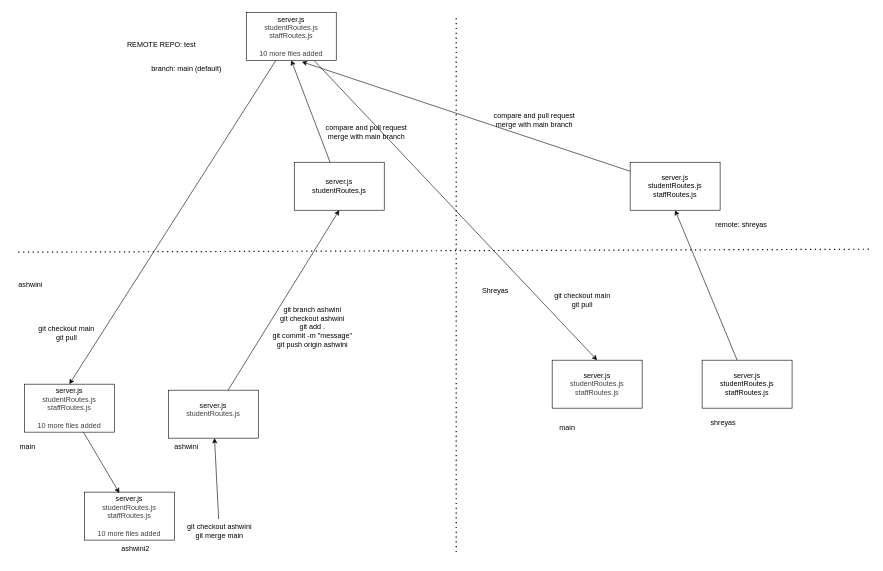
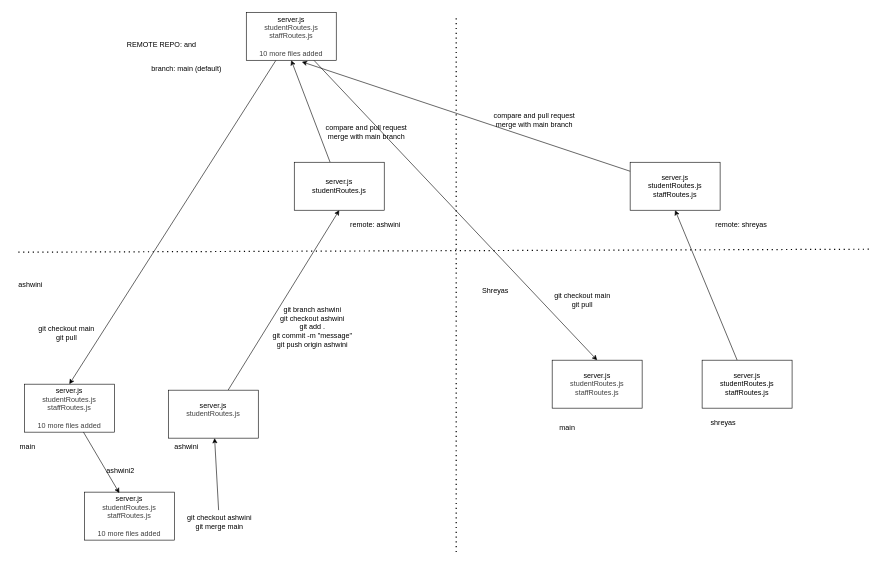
  <mxCell id="0" />
  <mxCell id="1" parent="0" />
  <mxCell id="2" style="edgeStyle=none;html=1;entryX=0.5;entryY=0;entryDx=0;entryDy=0;" edge="1" parent="1" source="4" target="9"><mxGeometry relative="1" as="geometry" /></mxCell>
  <mxCell id="3" style="edgeStyle=none;html=1;entryX=0.5;entryY=0;entryDx=0;entryDy=0;" edge="1" parent="1" source="4" target="21"><mxGeometry relative="1" as="geometry"><mxPoint x="960" y="550" as="targetPoint" /></mxGeometry></mxCell>
  <mxCell id="4" value="&lt;span style=&quot;scrollbar-color: rgb(226, 226, 226) rgb(251, 251, 251); color: rgb(0, 0, 0);&quot;&gt;server.js&lt;/span&gt;&lt;div style=&quot;scrollbar-color: rgb(226, 226, 226) rgb(251, 251, 251); color: rgb(63, 63, 63);&quot;&gt;studentRoutes.js&lt;/div&gt;&lt;div style=&quot;scrollbar-color: rgb(226, 226, 226) rgb(251, 251, 251); color: rgb(63, 63, 63);&quot;&gt;staffRoutes.js&lt;/div&gt;&lt;div style=&quot;scrollbar-color: rgb(226, 226, 226) rgb(251, 251, 251); color: rgb(63, 63, 63);&quot;&gt;&lt;br style=&quot;color: rgb(63, 63, 63); scrollbar-color: rgb(226, 226, 226) rgb(251, 251, 251);&quot;&gt;&lt;/div&gt;&lt;div style=&quot;scrollbar-color: rgb(226, 226, 226) rgb(251, 251, 251); color: rgb(63, 63, 63);&quot;&gt;10 more files added&lt;/div&gt;" style="rounded=0;whiteSpace=wrap;html=1;" parent="1" vertex="1"><mxGeometry x="410" y="20" width="150" height="80" as="geometry" /></mxCell>
- <mxCell id="5" value="REMOTE REPO: test&amp;nbsp;" style="text;html=1;align=center;verticalAlign=middle;resizable=0;points=[];autosize=1;strokeColor=none;fillColor=none;" parent="1" vertex="1"><mxGeometry x="200" y="60" width="140" height="30" as="geometry" /></mxCell>
+ <mxCell id="5" value="REMOTE REPO: and&amp;nbsp;" style="text;html=1;align=center;verticalAlign=middle;resizable=0;points=[];autosize=1;strokeColor=none;fillColor=none;" parent="1" vertex="1"><mxGeometry x="200" y="60" width="140" height="30" as="geometry" /></mxCell>
  <mxCell id="6" value="" style="endArrow=none;dashed=1;html=1;dashPattern=1 3;strokeWidth=2;" parent="1" edge="1"><mxGeometry width="50" height="50" relative="1" as="geometry"><mxPoint x="30" y="420" as="sourcePoint" /><mxPoint x="1450" y="415" as="targetPoint" /></mxGeometry></mxCell>
  <mxCell id="7" value="branch: main (default)" style="text;html=1;align=center;verticalAlign=middle;resizable=0;points=[];autosize=1;strokeColor=none;fillColor=none;" parent="1" vertex="1"><mxGeometry x="240" width="140" height="30" as="geometry" y="100" /></mxCell>
  <mxCell id="8" value="" style="endArrow=none;dashed=1;html=1;dashPattern=1 3;strokeWidth=2;" parent="1" edge="1"><mxGeometry width="50" height="50" relative="1" as="geometry"><mxPoint x="760" y="30" as="sourcePoint" /><mxPoint x="760" y="921.6" as="targetPoint" /></mxGeometry></mxCell>
  <mxCell id="9" value="&lt;span style=&quot;scrollbar-color: rgb(226, 226, 226) rgb(251, 251, 251); color: rgb(0, 0, 0);&quot;&gt;server.js&lt;/span&gt;&lt;div style=&quot;scrollbar-color: rgb(226, 226, 226) rgb(251, 251, 251); color: rgb(63, 63, 63);&quot;&gt;studentRoutes.js&lt;/div&gt;&lt;div style=&quot;scrollbar-color: rgb(226, 226, 226) rgb(251, 251, 251); color: rgb(63, 63, 63);&quot;&gt;staffRoutes.js&lt;/div&gt;&lt;div style=&quot;scrollbar-color: rgb(226, 226, 226) rgb(251, 251, 251); color: rgb(63, 63, 63);&quot;&gt;&lt;br&gt;&lt;/div&gt;&lt;div style=&quot;scrollbar-color: rgb(226, 226, 226) rgb(251, 251, 251); color: rgb(63, 63, 63);&quot;&gt;10 more files added&lt;/div&gt;" style="rounded=0;whiteSpace=wrap;html=1;" vertex="1" parent="1"><mxGeometry x="40" y="640" width="150" height="80" as="geometry" /></mxCell>
  <mxCell id="10" style="edgeStyle=none;html=1;entryX=0.5;entryY=1;entryDx=0;entryDy=0;" edge="1" parent="1" source="11" target="15"><mxGeometry relative="1" as="geometry" /></mxCell>
  <mxCell id="11" value="&lt;span style=&quot;scrollbar-color: rgb(226, 226, 226) rgb(251, 251, 251); color: rgb(0, 0, 0);&quot;&gt;server.js&lt;/span&gt;&lt;div style=&quot;scrollbar-color: rgb(226, 226, 226) rgb(251, 251, 251); color: rgb(63, 63, 63);&quot;&gt;studentRoutes.js&lt;/div&gt;&lt;div style=&quot;scrollbar-color: rgb(226, 226, 226) rgb(251, 251, 251); color: rgb(63, 63, 63);&quot;&gt;&lt;br&gt;&lt;/div&gt;" style="rounded=0;whiteSpace=wrap;html=1;" vertex="1" parent="1"><mxGeometry x="280" y="650" width="150" height="80" as="geometry" /></mxCell>
  <mxCell id="12" value="main" style="text;html=1;align=center;verticalAlign=middle;resizable=0;points=[];autosize=1;strokeColor=none;fillColor=none;" vertex="1" parent="1"><mxGeometry x="20" y="730" width="50" height="30" as="geometry" /></mxCell>
  <mxCell id="13" value="ashwini" style="text;html=1;align=center;verticalAlign=middle;resizable=0;points=[];autosize=1;strokeColor=none;fillColor=none;" vertex="1" parent="1"><mxGeometry x="280" y="730" width="60" height="30" as="geometry" /></mxCell>
  <mxCell id="14" style="edgeStyle=none;html=1;entryX=0.5;entryY=1;entryDx=0;entryDy=0;" edge="1" parent="1" source="15" target="4"><mxGeometry relative="1" as="geometry" /></mxCell>
  <mxCell id="15" value="server.js&lt;div&gt;studentRoutes.js&lt;/div&gt;" style="rounded=0;whiteSpace=wrap;html=1;" vertex="1" parent="1"><mxGeometry x="490" y="270" width="150" height="80" as="geometry" /></mxCell>
+ <mxCell id="16" value="remote: ashwini" style="text;html=1;align=center;verticalAlign=middle;resizable=0;points=[];autosize=1;strokeColor=none;fillColor=none;" vertex="1" parent="1"><mxGeometry x="570" y="360" width="110" height="30" as="geometry" /></mxCell>
  <mxCell id="17" value="git branch ashwini&lt;div&gt;git checkout ashwini&lt;/div&gt;&lt;div&gt;git add .&lt;/div&gt;&lt;div&gt;git commit -m &quot;message&quot;&lt;/div&gt;&lt;div&gt;git push origin ashwini&lt;/div&gt;" style="text;html=1;align=center;verticalAlign=middle;resizable=0;points=[];autosize=1;strokeColor=none;fillColor=none;" vertex="1" parent="1"><mxGeometry x="440" y="500" width="160" height="90" as="geometry" /></mxCell>
  <mxCell id="18" value="compare and pull request&lt;div&gt;merge with main branch&lt;/div&gt;" style="text;html=1;align=center;verticalAlign=middle;resizable=0;points=[];autosize=1;strokeColor=none;fillColor=none;" vertex="1" parent="1"><mxGeometry x="530" y="200" width="160" height="40" as="geometry" /></mxCell>
  <mxCell id="19" value="ashwini" style="text;html=1;align=center;verticalAlign=middle;resizable=0;points=[];autosize=1;strokeColor=none;fillColor=none;" vertex="1" parent="1"><mxGeometry x="20" y="460" width="60" height="30" as="geometry" /></mxCell>
  <mxCell id="20" value="git checkout main&lt;div&gt;git pull&lt;/div&gt;" style="text;html=1;align=center;verticalAlign=middle;resizable=0;points=[];autosize=1;strokeColor=none;fillColor=none;" vertex="1" parent="1"><mxGeometry x="50" y="535" width="120" height="40" as="geometry" /></mxCell>
  <mxCell id="21" value="&lt;span style=&quot;scrollbar-color: rgb(226, 226, 226) rgb(251, 251, 251); color: rgb(0, 0, 0);&quot;&gt;server.js&lt;/span&gt;&lt;div style=&quot;scrollbar-color: rgb(226, 226, 226) rgb(251, 251, 251); color: rgb(63, 63, 63);&quot;&gt;studentRoutes.js&lt;/div&gt;&lt;div style=&quot;scrollbar-color: rgb(226, 226, 226) rgb(251, 251, 251); color: rgb(63, 63, 63);&quot;&gt;staffRoutes.js&lt;/div&gt;" style="rounded=0;whiteSpace=wrap;html=1;" vertex="1" parent="1"><mxGeometry x="920" y="600" width="150" height="80" as="geometry" /></mxCell>
  <mxCell id="22" value="Shreyas" style="text;html=1;align=center;verticalAlign=middle;resizable=0;points=[];autosize=1;strokeColor=none;fillColor=none;" vertex="1" parent="1"><mxGeometry x="790" y="470" width="70" height="30" as="geometry" /></mxCell>
  <mxCell id="23" value="main" style="text;html=1;align=center;verticalAlign=middle;resizable=0;points=[];autosize=1;strokeColor=none;fillColor=none;" vertex="1" parent="1"><mxGeometry x="920" y="698" width="50" height="30" as="geometry" /></mxCell>
  <mxCell id="24" style="edgeStyle=none;html=1;entryX=0.5;entryY=1;entryDx=0;entryDy=0;" edge="1" parent="1" source="25" target="27"><mxGeometry relative="1" as="geometry"><mxPoint x="1130" y="370" as="targetPoint" /></mxGeometry></mxCell>
  <mxCell id="25" value="server.js&lt;div&gt;studentRoutes.js&lt;/div&gt;&lt;div&gt;staffRoutes.js&lt;/div&gt;" style="rounded=0;whiteSpace=wrap;html=1;" vertex="1" parent="1"><mxGeometry x="1170" y="600" width="150" height="80" as="geometry" /></mxCell>
  <mxCell id="26" value="shreyas" style="text;html=1;align=center;verticalAlign=middle;resizable=0;points=[];autosize=1;strokeColor=none;fillColor=none;" vertex="1" parent="1"><mxGeometry x="1170" y="690" width="70" height="30" as="geometry" /></mxCell>
  <mxCell id="27" value="server.js&lt;div&gt;studentRoutes.js&lt;/div&gt;&lt;div&gt;staffRoutes.js&lt;/div&gt;" style="rounded=0;whiteSpace=wrap;html=1;" vertex="1" parent="1"><mxGeometry x="1050" y="270" width="150" height="80" as="geometry" /></mxCell>
  <mxCell id="28" value="remote: shreyas" style="text;html=1;align=center;verticalAlign=middle;resizable=0;points=[];autosize=1;strokeColor=none;fillColor=none;" vertex="1" parent="1"><mxGeometry x="1180" y="360" width="110" height="30" as="geometry" /></mxCell>
  <mxCell id="29" style="edgeStyle=none;html=1;entryX=0.618;entryY=1.032;entryDx=0;entryDy=0;entryPerimeter=0;" edge="1" parent="1" source="27" target="4"><mxGeometry relative="1" as="geometry" /></mxCell>
  <mxCell id="30" value="compare and pull request&lt;div&gt;merge with main branch&lt;/div&gt;" style="text;html=1;align=center;verticalAlign=middle;resizable=0;points=[];autosize=1;strokeColor=none;fillColor=none;" vertex="1" parent="1"><mxGeometry x="810" y="180" width="160" height="40" as="geometry" /></mxCell>
  <mxCell id="31" value="git checkout main&lt;div&gt;git pull&lt;/div&gt;" style="text;html=1;align=center;verticalAlign=middle;resizable=0;points=[];autosize=1;strokeColor=none;fillColor=none;" vertex="1" parent="1"><mxGeometry x="910" y="480" width="120" height="40" as="geometry" /></mxCell>
- <mxCell id="32" value="ashwini2" style="text;html=1;align=center;verticalAlign=middle;resizable=0;points=[];autosize=1;strokeColor=none;fillColor=none;" vertex="1" parent="1"><mxGeometry x="190" y="900" width="70" height="30" as="geometry" /></mxCell>
+ <mxCell id="32" value="ashwini2" style="text;html=1;align=center;verticalAlign=middle;resizable=0;points=[];autosize=1;strokeColor=none;fillColor=none;" vertex="1" parent="1"><mxGeometry x="165" y="770" width="70" height="30" as="geometry" /></mxCell>
  <mxCell id="33" value="&lt;span style=&quot;scrollbar-color: rgb(226, 226, 226) rgb(251, 251, 251); color: rgb(0, 0, 0);&quot;&gt;server.js&lt;/span&gt;&lt;div style=&quot;scrollbar-color: rgb(226, 226, 226) rgb(251, 251, 251); color: rgb(63, 63, 63);&quot;&gt;studentRoutes.js&lt;/div&gt;&lt;div style=&quot;scrollbar-color: rgb(226, 226, 226) rgb(251, 251, 251); color: rgb(63, 63, 63);&quot;&gt;staffRoutes.js&lt;/div&gt;&lt;div style=&quot;scrollbar-color: rgb(226, 226, 226) rgb(251, 251, 251); color: rgb(63, 63, 63);&quot;&gt;&lt;br&gt;&lt;/div&gt;&lt;div style=&quot;scrollbar-color: rgb(226, 226, 226) rgb(251, 251, 251); color: rgb(63, 63, 63);&quot;&gt;10 more files added&lt;/div&gt;" style="rounded=0;whiteSpace=wrap;html=1;" vertex="1" parent="1"><mxGeometry x="140" y="820" width="150" height="80" as="geometry" /></mxCell>
  <mxCell id="34" style="edgeStyle=none;html=1;entryX=0.389;entryY=0.018;entryDx=0;entryDy=0;entryPerimeter=0;" edge="1" parent="1" source="9" target="33"><mxGeometry relative="1" as="geometry" /></mxCell>
  <mxCell id="35" style="edgeStyle=none;html=1;" edge="1" parent="1" source="36" target="11"><mxGeometry relative="1" as="geometry" /></mxCell>
- <mxCell id="36" value="git checkout ashwini&lt;div&gt;git merge main&lt;/div&gt;" style="text;html=1;align=center;verticalAlign=middle;resizable=0;points=[];autosize=1;strokeColor=none;fillColor=none;" vertex="1" parent="1"><mxGeometry x="300" y="865" width="130" height="40" as="geometry" /></mxCell>
+ <mxCell id="36" value="git checkout ashwini&lt;div&gt;git merge main&lt;/div&gt;" style="text;html=1;align=center;verticalAlign=middle;resizable=0;points=[];autosize=1;strokeColor=none;fillColor=none;" vertex="1" parent="1"><mxGeometry x="300" y="850" width="130" height="40" as="geometry" /></mxCell>
